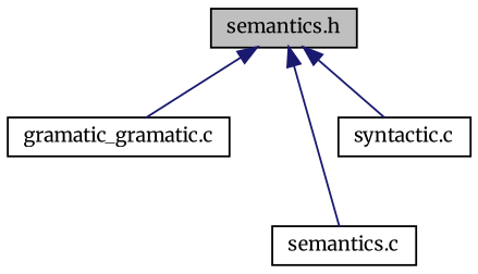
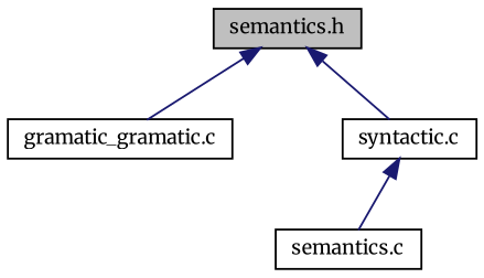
  digraph {
    fontname=Merriweather
    node [color=black fillcolor=white fontname=Merriweather fontsize=10 shape=record style=filled]
    edge [color=midnightblue dir=back fontname=Merriweather fontsize=10 labelfontname=Helvetica labelfontsize=10 style=solid]
    n1 [fillcolor=grey75 fontcolor=black height=0.2 label="semantics.h" width=0.4]
    n2 [height=0.2 label="gramatic_gramatic.c" width=0.4]
    n3 [height=0.2 label="semantics.c" width=0.4]
    n4 [height=0.2 label="syntactic.c" width=0.4]
    n1 -> n2
-   n1 -> n3
+   n4 -> n3
    n1 -> n4
  }
